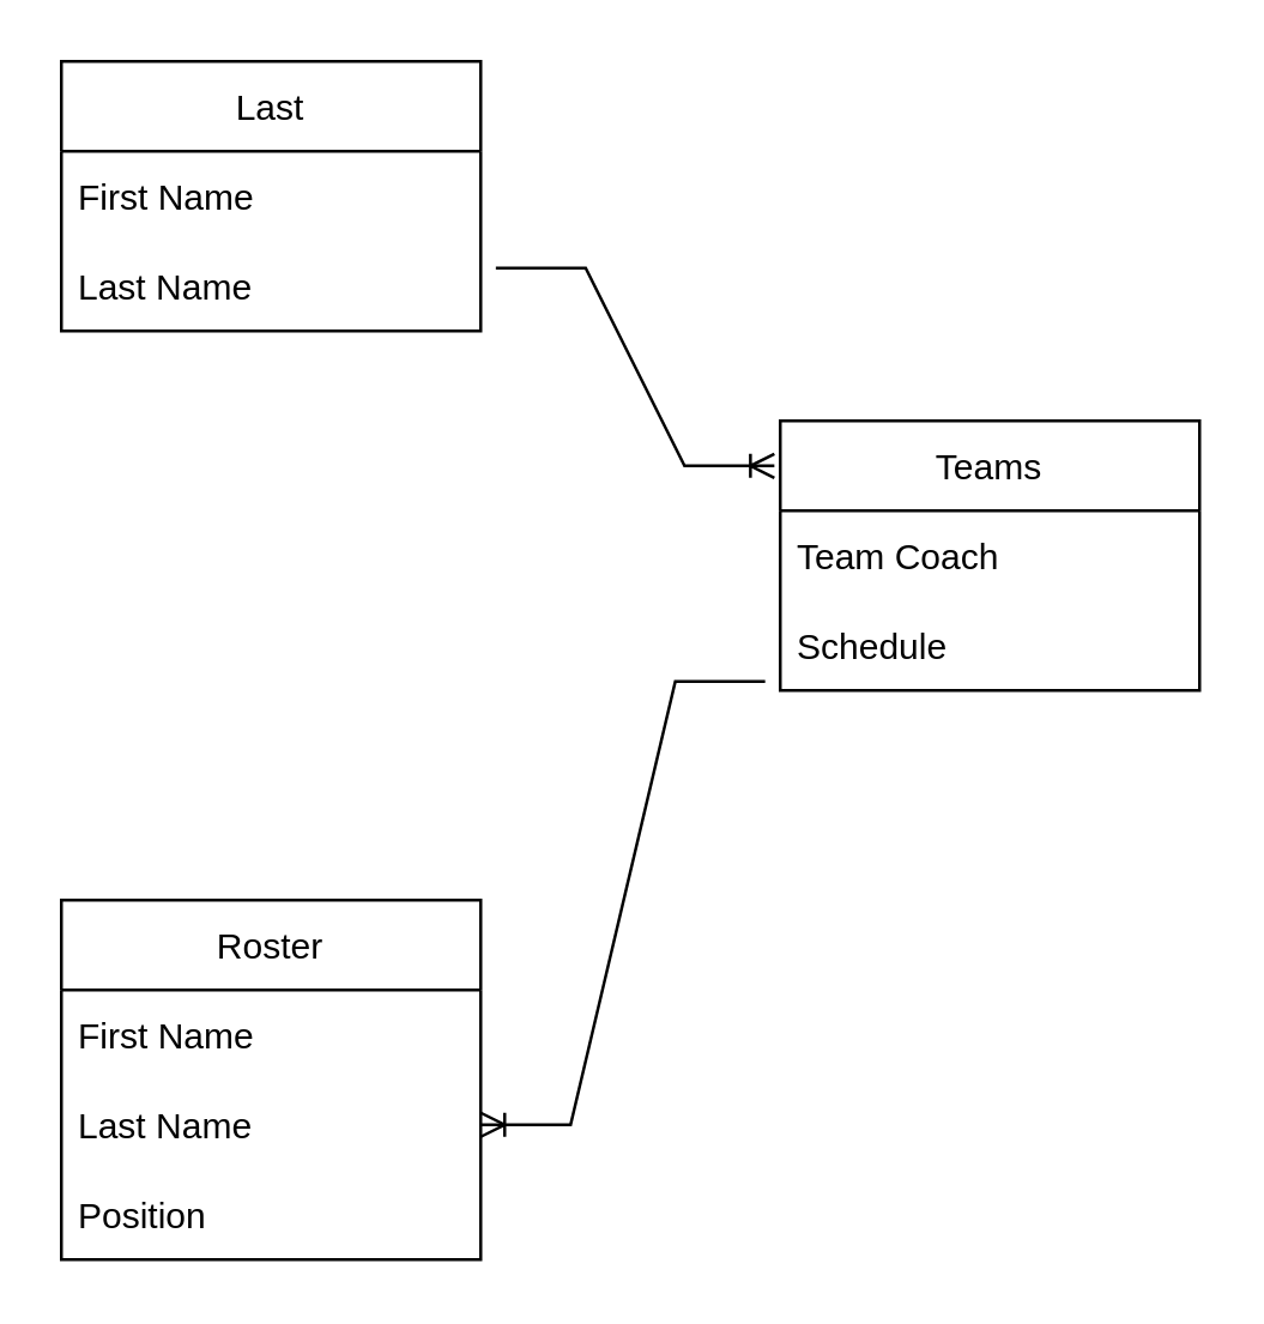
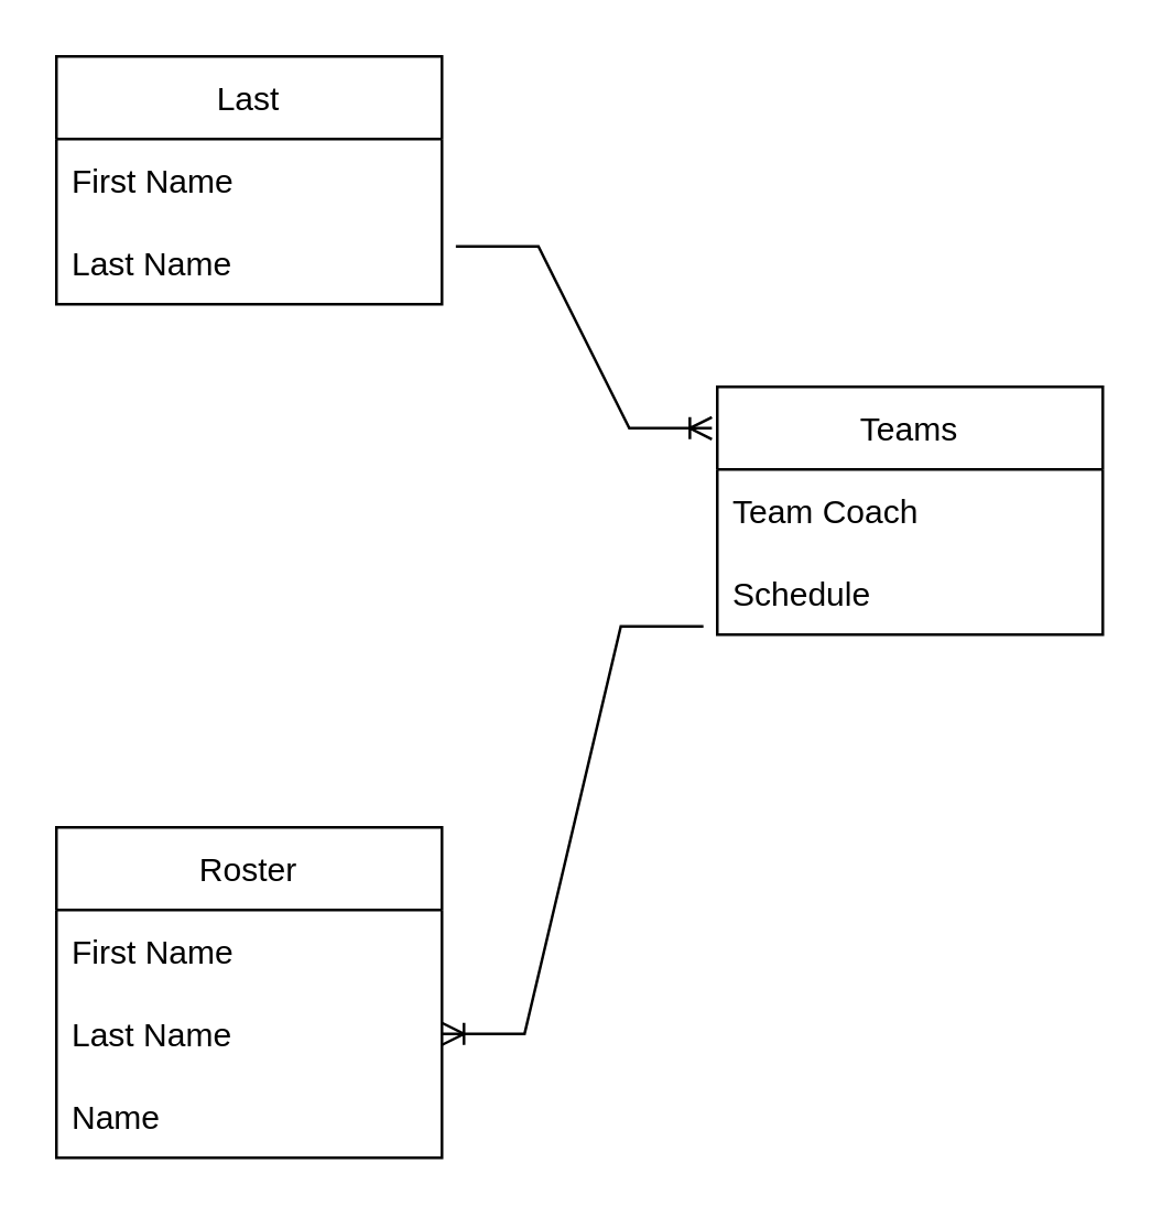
  <mxCell id="0" />
  <mxCell id="1" parent="0" />
  <mxCell id="2" value="Teams" style="swimlane;fontStyle=0;childLayout=stackLayout;horizontal=1;startSize=30;horizontalStack=0;resizeParent=1;resizeParentMax=0;resizeLast=0;collapsible=1;marginBottom=0;" vertex="1" parent="1"><mxGeometry x="260" y="140" width="140" height="90" as="geometry" /></mxCell>
  <mxCell id="3" value="Team Coach" style="text;strokeColor=none;fillColor=none;align=left;verticalAlign=middle;spacingLeft=4;spacingRight=4;overflow=hidden;points=[[0,0.5],[1,0.5]];portConstraint=eastwest;rotatable=0;" vertex="1" parent="2"><mxGeometry y="30" width="140" height="30" as="geometry" /></mxCell>
  <mxCell id="4" value="Schedule" style="text;strokeColor=none;fillColor=none;align=left;verticalAlign=middle;spacingLeft=4;spacingRight=4;overflow=hidden;points=[[0,0.5],[1,0.5]];portConstraint=eastwest;rotatable=0;" vertex="1" parent="2"><mxGeometry y="60" width="140" height="30" as="geometry" /></mxCell>
  <mxCell id="5" value="Roster" style="swimlane;fontStyle=0;childLayout=stackLayout;horizontal=1;startSize=30;horizontalStack=0;resizeParent=1;resizeParentMax=0;resizeLast=0;collapsible=1;marginBottom=0;" vertex="1" parent="1"><mxGeometry x="20" y="300" width="140" height="120" as="geometry" /></mxCell>
  <mxCell id="6" value="First Name" style="text;strokeColor=none;fillColor=none;align=left;verticalAlign=middle;spacingLeft=4;spacingRight=4;overflow=hidden;points=[[0,0.5],[1,0.5]];portConstraint=eastwest;rotatable=0;" vertex="1" parent="5"><mxGeometry y="30" width="140" height="30" as="geometry" /></mxCell>
  <mxCell id="7" value="Last Name" style="text;strokeColor=none;fillColor=none;align=left;verticalAlign=middle;spacingLeft=4;spacingRight=4;overflow=hidden;points=[[0,0.5],[1,0.5]];portConstraint=eastwest;rotatable=0;" vertex="1" parent="5"><mxGeometry y="60" width="140" height="30" as="geometry" /></mxCell>
- <mxCell id="8" value="Position" style="text;strokeColor=none;fillColor=none;align=left;verticalAlign=middle;spacingLeft=4;spacingRight=4;overflow=hidden;points=[[0,0.5],[1,0.5]];portConstraint=eastwest;rotatable=0;" vertex="1" parent="5"><mxGeometry y="90" width="140" height="30" as="geometry" /></mxCell>
+ <mxCell id="8" value="Name" style="text;strokeColor=none;fillColor=none;align=left;verticalAlign=middle;spacingLeft=4;spacingRight=4;overflow=hidden;points=[[0,0.5],[1,0.5]];portConstraint=eastwest;rotatable=0;" vertex="1" parent="5"><mxGeometry y="90" width="140" height="30" as="geometry" /></mxCell>
  <mxCell id="9" value="Last" style="swimlane;fontStyle=0;childLayout=stackLayout;horizontal=1;startSize=30;horizontalStack=0;resizeParent=1;resizeParentMax=0;resizeLast=0;collapsible=1;marginBottom=0;" vertex="1" parent="1"><mxGeometry x="20" y="20" width="140" height="90" as="geometry" /></mxCell>
  <mxCell id="10" value="First Name   " style="text;strokeColor=none;fillColor=none;align=left;verticalAlign=middle;spacingLeft=4;spacingRight=4;overflow=hidden;points=[[0,0.5],[1,0.5]];portConstraint=eastwest;rotatable=0;" vertex="1" parent="9"><mxGeometry y="30" width="140" height="30" as="geometry" /></mxCell>
  <mxCell id="11" value="Last Name" style="text;strokeColor=none;fillColor=none;align=left;verticalAlign=middle;spacingLeft=4;spacingRight=4;overflow=hidden;points=[[0,0.5],[1,0.5]];portConstraint=eastwest;rotatable=0;" vertex="1" parent="9"><mxGeometry y="60" width="140" height="30" as="geometry" /></mxCell>
  <mxCell id="12" value="" style="edgeStyle=entityRelationEdgeStyle;fontSize=12;html=1;endArrow=ERoneToMany;rounded=0;entryX=-0.014;entryY=0.167;entryDx=0;entryDy=0;entryPerimeter=0;exitX=1.036;exitY=0.3;exitDx=0;exitDy=0;exitPerimeter=0;" edge="1" parent="1" source="11" target="2"><mxGeometry width="100" height="100" relative="1" as="geometry"><mxPoint x="170" y="90" as="sourcePoint" /><mxPoint x="260" y="-10" as="targetPoint" /></mxGeometry></mxCell>
  <mxCell id="13" value="" style="edgeStyle=entityRelationEdgeStyle;fontSize=12;html=1;endArrow=ERoneToMany;rounded=0;entryX=1;entryY=0.5;entryDx=0;entryDy=0;exitX=-0.036;exitY=0.9;exitDx=0;exitDy=0;exitPerimeter=0;" edge="1" parent="1" source="4" target="7"><mxGeometry width="100" height="100" relative="1" as="geometry"><mxPoint x="350" y="290" as="sourcePoint" /><mxPoint x="450" y="190" as="targetPoint" /></mxGeometry></mxCell>
